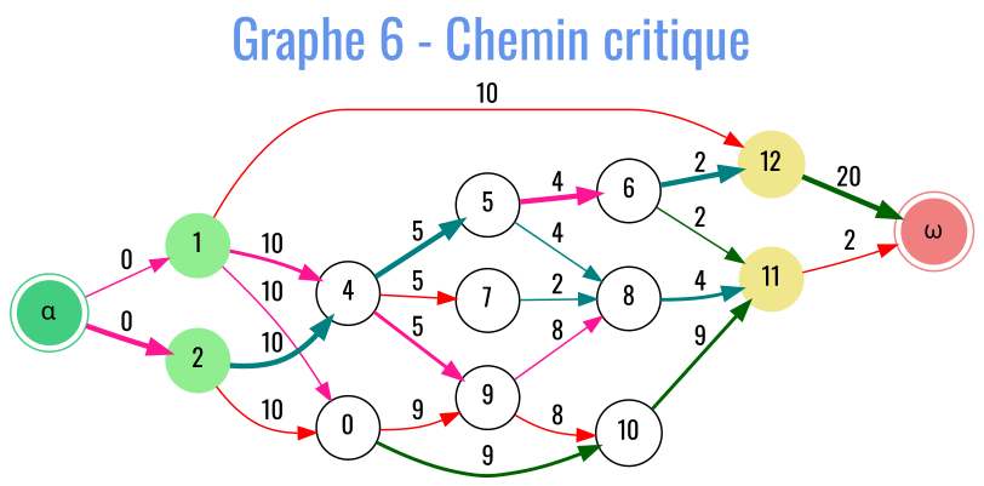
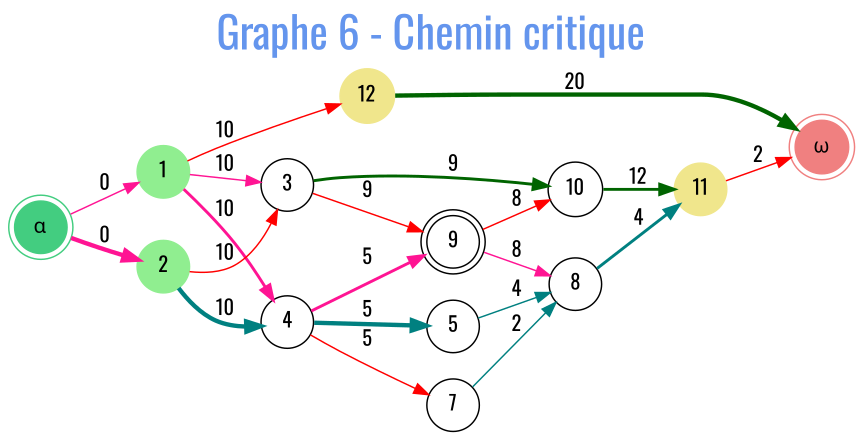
  digraph {
    fontcolor=cornflowerblue
    fontname=Oswald
    fontsize=30
    label="Graphe 6 - Chemin critique"
    labelloc=t
    rankdir=LR
    node [fontname=Oswald shape=circle]
    edge [color=deeppink fontname=Oswald style=solid]
    n1 [color=seagreen3 label="α" shape=doublecircle style=filled]
    n2 [color=lightgreen label=1 style=filled]
    n3 [color=lightgreen label=2 style=filled]
-   n4 [label=0]
+   n4 [label=3]
    n5 [label=4]
    n6 [color=khaki label=12 style=filled]
-   n7 [label=9]
+   n7 [label=9 shape=doublecircle]
    n8 [label=10]
    n9 [label=5]
    n10 [label=7]
    n11 [color=lightcoral label="ω" shape=doublecircle style=filled]
    n12 [label=8]
    n13 [color=khaki label=11 style=filled]
-   n14 [label=6]
    n1 -> n2 [label=0]
    n1 -> n3 [constraint=true label=0 penwidth=3.0]
    n2 -> n4 [label=10]
    n2 -> n5 [label=10 style=bold]
    n2 -> n6 [color=red label=10]
    n3 -> n4 [color=red label=10]
    n3 -> n5 [color=teal constraint=true label=10 penwidth=3.0 style=bold]
    n4 -> n7 [color=red label=9]
    n4 -> n8 [color=darkgreen label=9 style=bold]
    n5 -> n7 [label=5 style=bold]
    n5 -> n9 [color=teal constraint=true label=5 penwidth=3.0]
    n5 -> n10 [color=red label=5]
    n6 -> n11 [color=darkgreen constraint=true label=20 penwidth=3.0 style=bold]
    n7 -> n8 [color=red label=8]
    n7 -> n12 [label=8]
-   n8 -> n13 [color=darkgreen label=9 style=bold]
+   n8 -> n13 [color=darkgreen label=12 style=bold]
    n9 -> n12 [color=teal label=4]
-   n9 -> n14 [constraint=true label=4 penwidth=3.0 style=bold]
    n10 -> n12 [color=teal label=2]
    n12 -> n13 [color=teal label=4 style=bold]
    n13 -> n11 [color=red label=2]
-   n14 -> n6 [color=teal constraint=true label=2 penwidth=3.0 style=bold]
-   n14 -> n13 [color=darkgreen label=2]
  }
